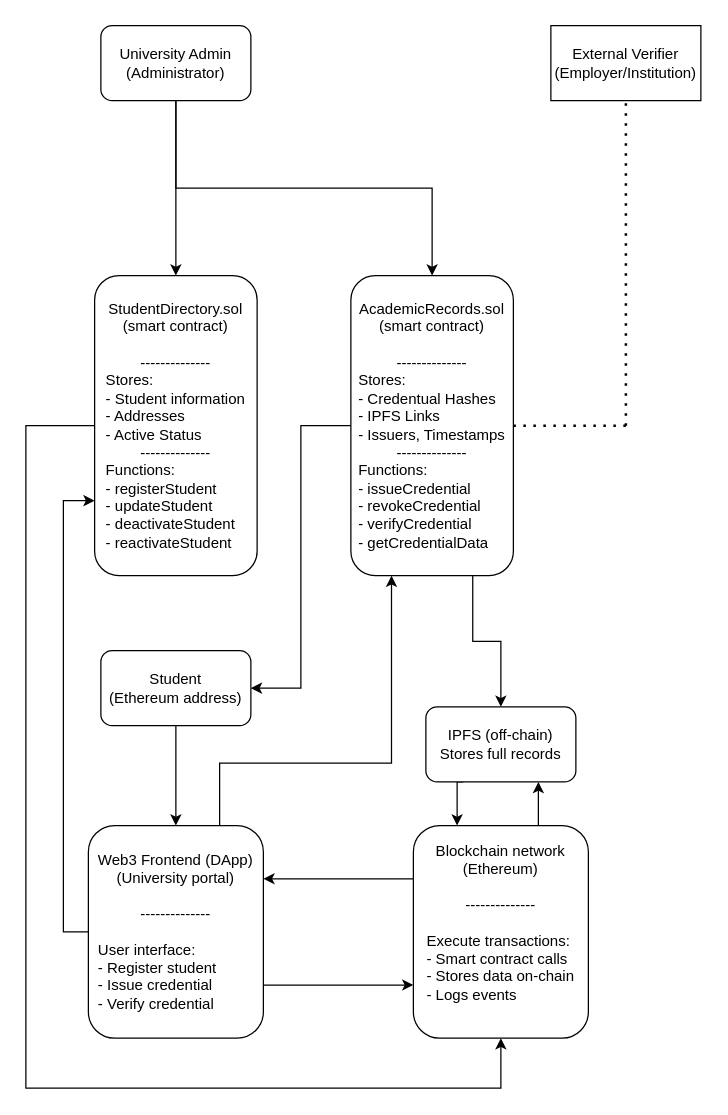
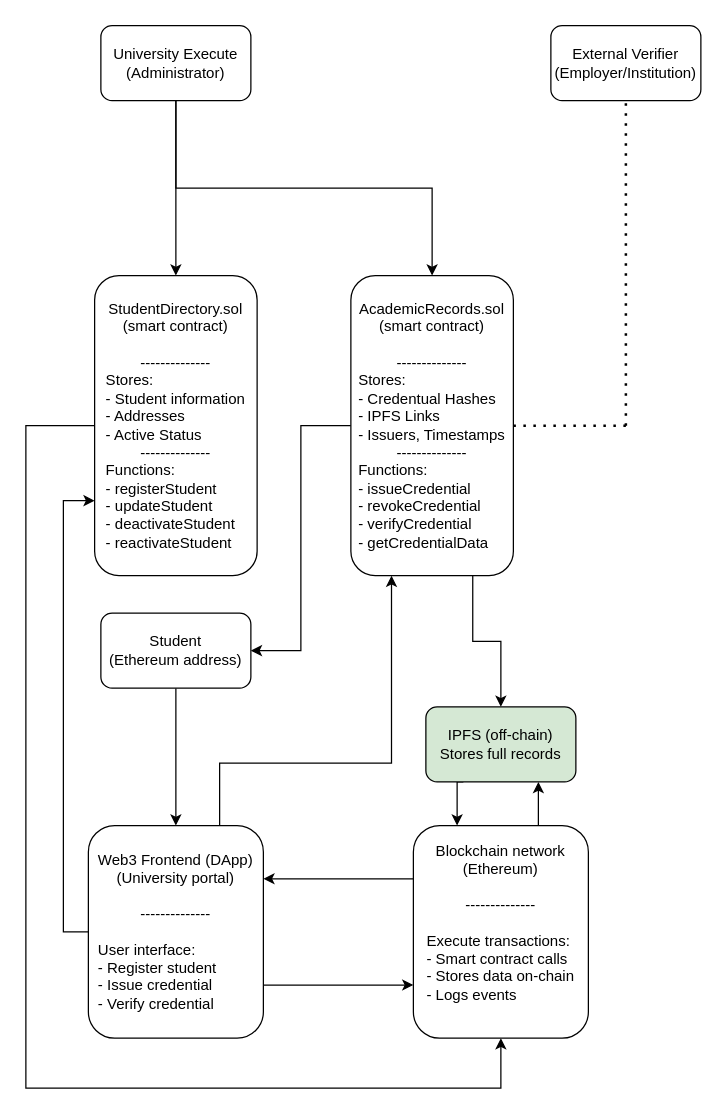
  <mxCell id="0" />
  <mxCell id="1" parent="0" />
  <mxCell id="2" style="edgeStyle=orthogonalEdgeStyle;rounded=0;orthogonalLoop=1;jettySize=auto;html=1;entryX=0.5;entryY=0;entryDx=0;entryDy=0;" edge="1" parent="1" source="4" target="7"><mxGeometry relative="1" as="geometry" /></mxCell>
  <mxCell id="3" style="edgeStyle=orthogonalEdgeStyle;rounded=0;orthogonalLoop=1;jettySize=auto;html=1;exitX=0.5;exitY=1;exitDx=0;exitDy=0;entryX=0.5;entryY=0;entryDx=0;entryDy=0;" edge="1" parent="1" source="4" target="10"><mxGeometry relative="1" as="geometry" /></mxCell>
- <mxCell id="4" value="University Admin&lt;div&gt;(Administrator)&lt;/div&gt;" style="rounded=1;whiteSpace=wrap;html=1;" vertex="1" parent="1"><mxGeometry x="80" y="20" width="120" height="60" as="geometry" /></mxCell>
- <mxCell id="5" value="External Verifier&lt;div&gt;(Employer/Institution)&lt;/div&gt;" style="whiteSpace=wrap;html=1;rounded=0;" vertex="1" parent="1"><mxGeometry x="440" y="20" width="120" height="60" as="geometry" /></mxCell>
+ <mxCell id="4" value="University Execute&lt;div&gt;(Administrator)&lt;/div&gt;" style="rounded=1;whiteSpace=wrap;html=1;" vertex="1" parent="1"><mxGeometry x="80" y="20" width="120" height="60" as="geometry" /></mxCell>
+ <mxCell id="5" value="External Verifier&lt;div&gt;(Employer/Institution)&lt;/div&gt;" style="rounded=1;whiteSpace=wrap;html=1;" vertex="1" parent="1"><mxGeometry x="440" y="20" width="120" height="60" as="geometry" /></mxCell>
  <mxCell id="6" style="edgeStyle=orthogonalEdgeStyle;rounded=0;orthogonalLoop=1;jettySize=auto;html=1;exitX=0;exitY=0.5;exitDx=0;exitDy=0;entryX=0.5;entryY=1;entryDx=0;entryDy=0;" edge="1" parent="1" source="7" target="21"><mxGeometry relative="1" as="geometry"><Array as="points"><mxPoint x="20" y="340" /><mxPoint x="20" y="870" /><mxPoint x="400" y="870" /></Array></mxGeometry></mxCell>
  <mxCell id="7" value="StudentDirectory.sol&lt;div&gt;(smart contract)&lt;/div&gt;&lt;div&gt;&lt;br&gt;&lt;/div&gt;&lt;div&gt;--------------&lt;/div&gt;&lt;div style=&quot;text-align: left;&quot;&gt;Stores:&amp;nbsp;&lt;/div&gt;&lt;div style=&quot;text-align: left;&quot;&gt;- Student information&lt;/div&gt;&lt;div style=&quot;text-align: left;&quot;&gt;- Addresses&lt;/div&gt;&lt;div style=&quot;text-align: left;&quot;&gt;- Active Status&lt;/div&gt;&lt;div&gt;&lt;div&gt;--------------&lt;/div&gt;&lt;div style=&quot;text-align: left;&quot;&gt;Functions:&lt;/div&gt;&lt;/div&gt;&lt;div style=&quot;text-align: left;&quot;&gt;- registerStudent&lt;/div&gt;&lt;div style=&quot;text-align: left;&quot;&gt;- updateStudent&lt;/div&gt;&lt;div style=&quot;text-align: left;&quot;&gt;- deactivateStudent&lt;/div&gt;&lt;div style=&quot;text-align: left;&quot;&gt;- reactivateStudent&lt;/div&gt;" style="rounded=1;whiteSpace=wrap;html=1;" vertex="1" parent="1"><mxGeometry x="75" y="220" width="130" height="240" as="geometry" /></mxCell>
  <mxCell id="8" style="edgeStyle=orthogonalEdgeStyle;rounded=0;orthogonalLoop=1;jettySize=auto;html=1;exitX=0;exitY=0.5;exitDx=0;exitDy=0;entryX=1;entryY=0.5;entryDx=0;entryDy=0;" edge="1" parent="1" source="10" target="14"><mxGeometry relative="1" as="geometry" /></mxCell>
  <mxCell id="9" style="edgeStyle=orthogonalEdgeStyle;rounded=0;orthogonalLoop=1;jettySize=auto;html=1;exitX=0.75;exitY=1;exitDx=0;exitDy=0;entryX=0.5;entryY=0;entryDx=0;entryDy=0;" edge="1" parent="1" source="10" target="12"><mxGeometry relative="1" as="geometry" /></mxCell>
  <mxCell id="10" value="AcademicRecords.sol&lt;div&gt;(smart contract)&lt;/div&gt;&lt;div&gt;&lt;br&gt;&lt;/div&gt;&lt;div&gt;--------------&lt;/div&gt;&lt;div style=&quot;text-align: left;&quot;&gt;Stores:&amp;nbsp;&lt;/div&gt;&lt;div style=&quot;text-align: left;&quot;&gt;- Credentual Hashes&lt;/div&gt;&lt;div style=&quot;text-align: left;&quot;&gt;- IPFS Links&lt;/div&gt;&lt;div style=&quot;text-align: left;&quot;&gt;- Issuers, Timestamps&lt;/div&gt;&lt;div&gt;&lt;div&gt;--------------&lt;/div&gt;&lt;div style=&quot;text-align: left;&quot;&gt;Functions:&lt;/div&gt;&lt;/div&gt;&lt;div style=&quot;text-align: left;&quot;&gt;- issueCredential&lt;/div&gt;&lt;div style=&quot;text-align: left;&quot;&gt;- revokeCredential&lt;/div&gt;&lt;div style=&quot;text-align: left;&quot;&gt;- verifyCredential&lt;/div&gt;&lt;div style=&quot;text-align: left;&quot;&gt;- getCredentialData&lt;/div&gt;" style="rounded=1;whiteSpace=wrap;html=1;" vertex="1" parent="1"><mxGeometry x="280" y="220" width="130" height="240" as="geometry" /></mxCell>
  <mxCell id="11" style="edgeStyle=orthogonalEdgeStyle;rounded=0;orthogonalLoop=1;jettySize=auto;html=1;exitX=0.25;exitY=1;exitDx=0;exitDy=0;entryX=0.25;entryY=0;entryDx=0;entryDy=0;" edge="1" parent="1" source="12" target="21"><mxGeometry relative="1" as="geometry" /></mxCell>
- <mxCell id="12" value="IPFS (off-chain)&lt;div&gt;Stores full records&lt;/div&gt;" style="rounded=1;whiteSpace=wrap;html=1;" vertex="1" parent="1"><mxGeometry x="340" y="565" width="120" height="60" as="geometry" /></mxCell>
+ <mxCell id="12" value="IPFS (off-chain)&lt;div&gt;Stores full records&lt;/div&gt;" style="rounded=1;whiteSpace=wrap;html=1;fillColor=#d5e8d4;" vertex="1" parent="1"><mxGeometry x="340" y="565" width="120" height="60" as="geometry" /></mxCell>
  <mxCell id="13" style="edgeStyle=orthogonalEdgeStyle;rounded=0;orthogonalLoop=1;jettySize=auto;html=1;exitX=0.5;exitY=1;exitDx=0;exitDy=0;" edge="1" parent="1" source="14" target="18"><mxGeometry relative="1" as="geometry" /></mxCell>
- <mxCell id="14" value="Student&lt;div&gt;(Ethereum address)&lt;/div&gt;" style="rounded=1;whiteSpace=wrap;html=1;" vertex="1" parent="1"><mxGeometry x="80" y="520" width="120" height="60" as="geometry" /></mxCell>
+ <mxCell id="14" value="Student&lt;div&gt;(Ethereum address)&lt;/div&gt;" style="rounded=1;whiteSpace=wrap;html=1;" vertex="1" parent="1"><mxGeometry x="80" y="490" width="120" height="60" as="geometry" /></mxCell>
  <mxCell id="15" style="edgeStyle=orthogonalEdgeStyle;rounded=0;orthogonalLoop=1;jettySize=auto;html=1;exitX=1;exitY=0.75;exitDx=0;exitDy=0;entryX=0;entryY=0.75;entryDx=0;entryDy=0;" edge="1" parent="1" source="18" target="21"><mxGeometry relative="1" as="geometry" /></mxCell>
  <mxCell id="16" style="edgeStyle=orthogonalEdgeStyle;rounded=0;orthogonalLoop=1;jettySize=auto;html=1;exitX=0;exitY=0.5;exitDx=0;exitDy=0;entryX=0;entryY=0.75;entryDx=0;entryDy=0;" edge="1" parent="1" source="18" target="7"><mxGeometry relative="1" as="geometry" /></mxCell>
  <mxCell id="17" style="edgeStyle=orthogonalEdgeStyle;rounded=0;orthogonalLoop=1;jettySize=auto;html=1;exitX=0.75;exitY=0;exitDx=0;exitDy=0;entryX=0.25;entryY=1;entryDx=0;entryDy=0;" edge="1" parent="1" source="18" target="10"><mxGeometry relative="1" as="geometry"><Array as="points"><mxPoint x="175" y="610" /><mxPoint x="312" y="610" /></Array></mxGeometry></mxCell>
  <mxCell id="18" value="Web3 Frontend (DApp)&lt;div&gt;(University portal)&lt;/div&gt;&lt;div&gt;&lt;br&gt;&lt;/div&gt;&lt;div&gt;&lt;div&gt;--------------&lt;/div&gt;&lt;/div&gt;&lt;div&gt;&lt;br&gt;&lt;/div&gt;&lt;div style=&quot;text-align: left;&quot;&gt;User interface:&lt;/div&gt;&lt;div style=&quot;text-align: left;&quot;&gt;- Register student&lt;/div&gt;&lt;div style=&quot;text-align: left;&quot;&gt;- Issue credential&lt;/div&gt;&lt;div style=&quot;text-align: left;&quot;&gt;- Verify credential&lt;/div&gt;" style="rounded=1;whiteSpace=wrap;html=1;" vertex="1" parent="1"><mxGeometry x="70" y="660" width="140" height="170" as="geometry" /></mxCell>
  <mxCell id="19" style="edgeStyle=orthogonalEdgeStyle;rounded=0;orthogonalLoop=1;jettySize=auto;html=1;exitX=0;exitY=0.25;exitDx=0;exitDy=0;entryX=1;entryY=0.25;entryDx=0;entryDy=0;" edge="1" parent="1" source="21" target="18"><mxGeometry relative="1" as="geometry" /></mxCell>
  <mxCell id="20" style="edgeStyle=orthogonalEdgeStyle;rounded=0;orthogonalLoop=1;jettySize=auto;html=1;exitX=0.75;exitY=0;exitDx=0;exitDy=0;entryX=0.75;entryY=1;entryDx=0;entryDy=0;" edge="1" parent="1" source="21" target="12"><mxGeometry relative="1" as="geometry" /></mxCell>
  <mxCell id="21" value="&lt;div&gt;Blockchain network&lt;/div&gt;&lt;div&gt;(Ethereum)&lt;/div&gt;&lt;div&gt;&lt;br&gt;&lt;/div&gt;&lt;div&gt;&lt;div&gt;--------------&lt;/div&gt;&lt;/div&gt;&lt;div&gt;&lt;br&gt;&lt;/div&gt;&lt;div style=&quot;text-align: left;&quot;&gt;Execute transactions:&lt;/div&gt;&lt;div style=&quot;text-align: left;&quot;&gt;- Smart contract calls&lt;/div&gt;&lt;div style=&quot;text-align: left;&quot;&gt;- Stores data on-chain&lt;/div&gt;&lt;div style=&quot;text-align: left;&quot;&gt;- Logs events&lt;/div&gt;&lt;div style=&quot;text-align: left;&quot;&gt;&lt;br&gt;&lt;/div&gt;" style="rounded=1;whiteSpace=wrap;html=1;" vertex="1" parent="1"><mxGeometry x="330" y="660" width="140" height="170" as="geometry" /></mxCell>
  <mxCell id="22" value="" style="endArrow=none;dashed=1;html=1;dashPattern=1 3;strokeWidth=2;rounded=0;entryX=0.5;entryY=1;entryDx=0;entryDy=0;" edge="1" parent="1" target="5"><mxGeometry width="50" height="50" relative="1" as="geometry"><mxPoint x="500" y="340" as="sourcePoint" /><mxPoint x="660" y="320" as="targetPoint" /></mxGeometry></mxCell>
  <mxCell id="23" value="" style="endArrow=none;dashed=1;html=1;dashPattern=1 3;strokeWidth=2;rounded=0;entryX=1;entryY=0.5;entryDx=0;entryDy=0;" edge="1" parent="1" target="10"><mxGeometry width="50" height="50" relative="1" as="geometry"><mxPoint x="500" y="340" as="sourcePoint" /><mxPoint x="660" y="320" as="targetPoint" /></mxGeometry></mxCell>
